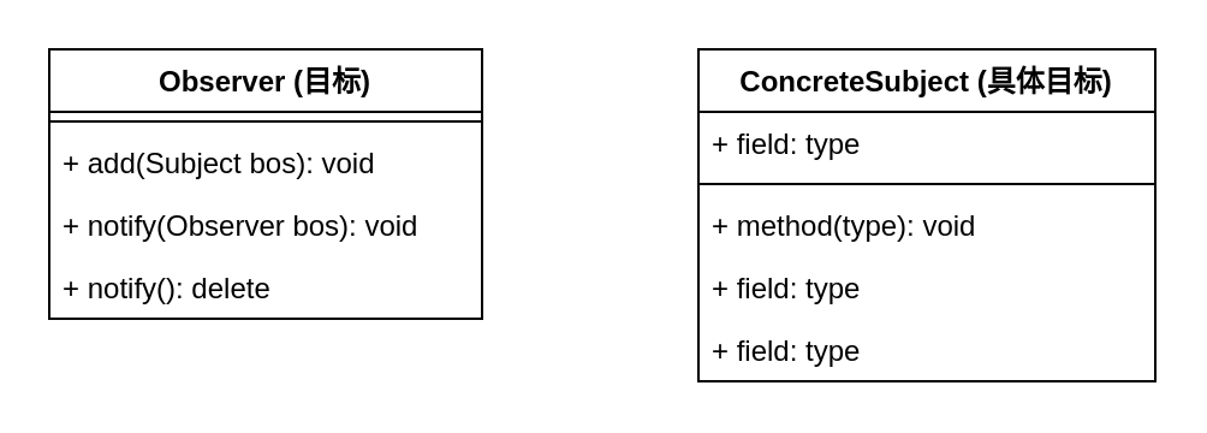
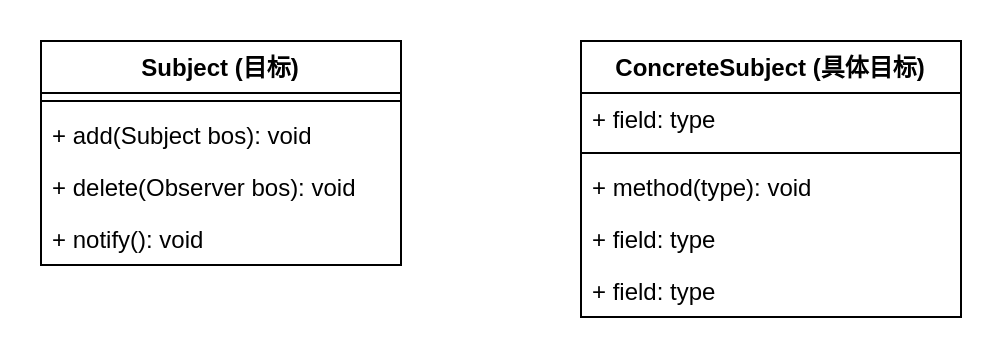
  <mxCell id="0" />
  <mxCell id="1" parent="0" />
- <mxCell id="2" value="Observer (目标)" style="swimlane;fontStyle=1;align=center;verticalAlign=top;childLayout=stackLayout;horizontal=1;startSize=26;horizontalStack=0;resizeParent=1;resizeParentMax=0;resizeLast=0;collapsible=1;marginBottom=0;whiteSpace=wrap;html=1;" vertex="1" parent="1"><mxGeometry x="20" y="20" width="180" height="112" as="geometry"><mxRectangle x="260" y="170" width="100" height="30" as="alternateBounds" /></mxGeometry></mxCell>
+ <mxCell id="2" value="Subject (目标)" style="swimlane;fontStyle=1;align=center;verticalAlign=top;childLayout=stackLayout;horizontal=1;startSize=26;horizontalStack=0;resizeParent=1;resizeParentMax=0;resizeLast=0;collapsible=1;marginBottom=0;whiteSpace=wrap;html=1;" vertex="1" parent="1"><mxGeometry x="20" y="20" width="180" height="112" as="geometry"><mxRectangle x="260" y="170" width="100" height="30" as="alternateBounds" /></mxGeometry></mxCell>
  <mxCell id="3" value="" style="line;strokeWidth=1;fillColor=none;align=left;verticalAlign=middle;spacingTop=-1;spacingLeft=3;spacingRight=3;rotatable=0;labelPosition=right;points=[];portConstraint=eastwest;strokeColor=inherit;" vertex="1" parent="2"><mxGeometry y="26" width="180" height="8" as="geometry" /></mxCell>
  <mxCell id="4" value="+ add(Subject bos): void" style="text;strokeColor=none;fillColor=none;align=left;verticalAlign=top;spacingLeft=4;spacingRight=4;overflow=hidden;rotatable=0;points=[[0,0.5],[1,0.5]];portConstraint=eastwest;whiteSpace=wrap;html=1;" vertex="1" parent="2"><mxGeometry y="34" width="180" height="26" as="geometry" /></mxCell>
- <mxCell id="5" value="+ notify(Observer bos): void" style="text;strokeColor=none;fillColor=none;align=left;verticalAlign=top;spacingLeft=4;spacingRight=4;overflow=hidden;rotatable=0;points=[[0,0.5],[1,0.5]];portConstraint=eastwest;whiteSpace=wrap;html=1;" vertex="1" parent="2"><mxGeometry y="60" width="180" height="26" as="geometry" /></mxCell>
- <mxCell id="6" value="+ notify(): delete" style="text;strokeColor=none;fillColor=none;align=left;verticalAlign=top;spacingLeft=4;spacingRight=4;overflow=hidden;rotatable=0;points=[[0,0.5],[1,0.5]];portConstraint=eastwest;whiteSpace=wrap;html=1;" vertex="1" parent="2"><mxGeometry y="86" width="180" height="26" as="geometry" /></mxCell>
+ <mxCell id="5" value="+ delete(Observer bos): void" style="text;strokeColor=none;fillColor=none;align=left;verticalAlign=top;spacingLeft=4;spacingRight=4;overflow=hidden;rotatable=0;points=[[0,0.5],[1,0.5]];portConstraint=eastwest;whiteSpace=wrap;html=1;" vertex="1" parent="2"><mxGeometry y="60" width="180" height="26" as="geometry" /></mxCell>
+ <mxCell id="6" value="+ notify(): void" style="text;strokeColor=none;fillColor=none;align=left;verticalAlign=top;spacingLeft=4;spacingRight=4;overflow=hidden;rotatable=0;points=[[0,0.5],[1,0.5]];portConstraint=eastwest;whiteSpace=wrap;html=1;" vertex="1" parent="2"><mxGeometry y="86" width="180" height="26" as="geometry" /></mxCell>
  <mxCell id="7" value="ConcreteSubject (具体目标)" style="swimlane;fontStyle=1;align=center;verticalAlign=top;childLayout=stackLayout;horizontal=1;startSize=26;horizontalStack=0;resizeParent=1;resizeParentMax=0;resizeLast=0;collapsible=1;marginBottom=0;whiteSpace=wrap;html=1;" vertex="1" parent="1"><mxGeometry x="290" y="20" width="190" height="138" as="geometry" /></mxCell>
  <mxCell id="8" value="+ field: type" style="text;strokeColor=none;fillColor=none;align=left;verticalAlign=top;spacingLeft=4;spacingRight=4;overflow=hidden;rotatable=0;points=[[0,0.5],[1,0.5]];portConstraint=eastwest;whiteSpace=wrap;html=1;" vertex="1" parent="7"><mxGeometry y="26" width="190" height="26" as="geometry" /></mxCell>
  <mxCell id="9" value="" style="line;strokeWidth=1;fillColor=none;align=left;verticalAlign=middle;spacingTop=-1;spacingLeft=3;spacingRight=3;rotatable=0;labelPosition=right;points=[];portConstraint=eastwest;strokeColor=inherit;" vertex="1" parent="7"><mxGeometry y="52" width="190" height="8" as="geometry" /></mxCell>
  <mxCell id="10" value="+ method(type): void" style="text;strokeColor=none;fillColor=none;align=left;verticalAlign=top;spacingLeft=4;spacingRight=4;overflow=hidden;rotatable=0;points=[[0,0.5],[1,0.5]];portConstraint=eastwest;whiteSpace=wrap;html=1;" vertex="1" parent="7"><mxGeometry y="60" width="190" height="26" as="geometry" /></mxCell>
  <mxCell id="11" value="+ field: type" style="text;strokeColor=none;fillColor=none;align=left;verticalAlign=top;spacingLeft=4;spacingRight=4;overflow=hidden;rotatable=0;points=[[0,0.5],[1,0.5]];portConstraint=eastwest;whiteSpace=wrap;html=1;" vertex="1" parent="7"><mxGeometry y="86" width="190" height="26" as="geometry" /></mxCell>
  <mxCell id="12" value="+ field: type" style="text;strokeColor=none;fillColor=none;align=left;verticalAlign=top;spacingLeft=4;spacingRight=4;overflow=hidden;rotatable=0;points=[[0,0.5],[1,0.5]];portConstraint=eastwest;whiteSpace=wrap;html=1;" vertex="1" parent="7"><mxGeometry y="112" width="190" height="26" as="geometry" /></mxCell>
